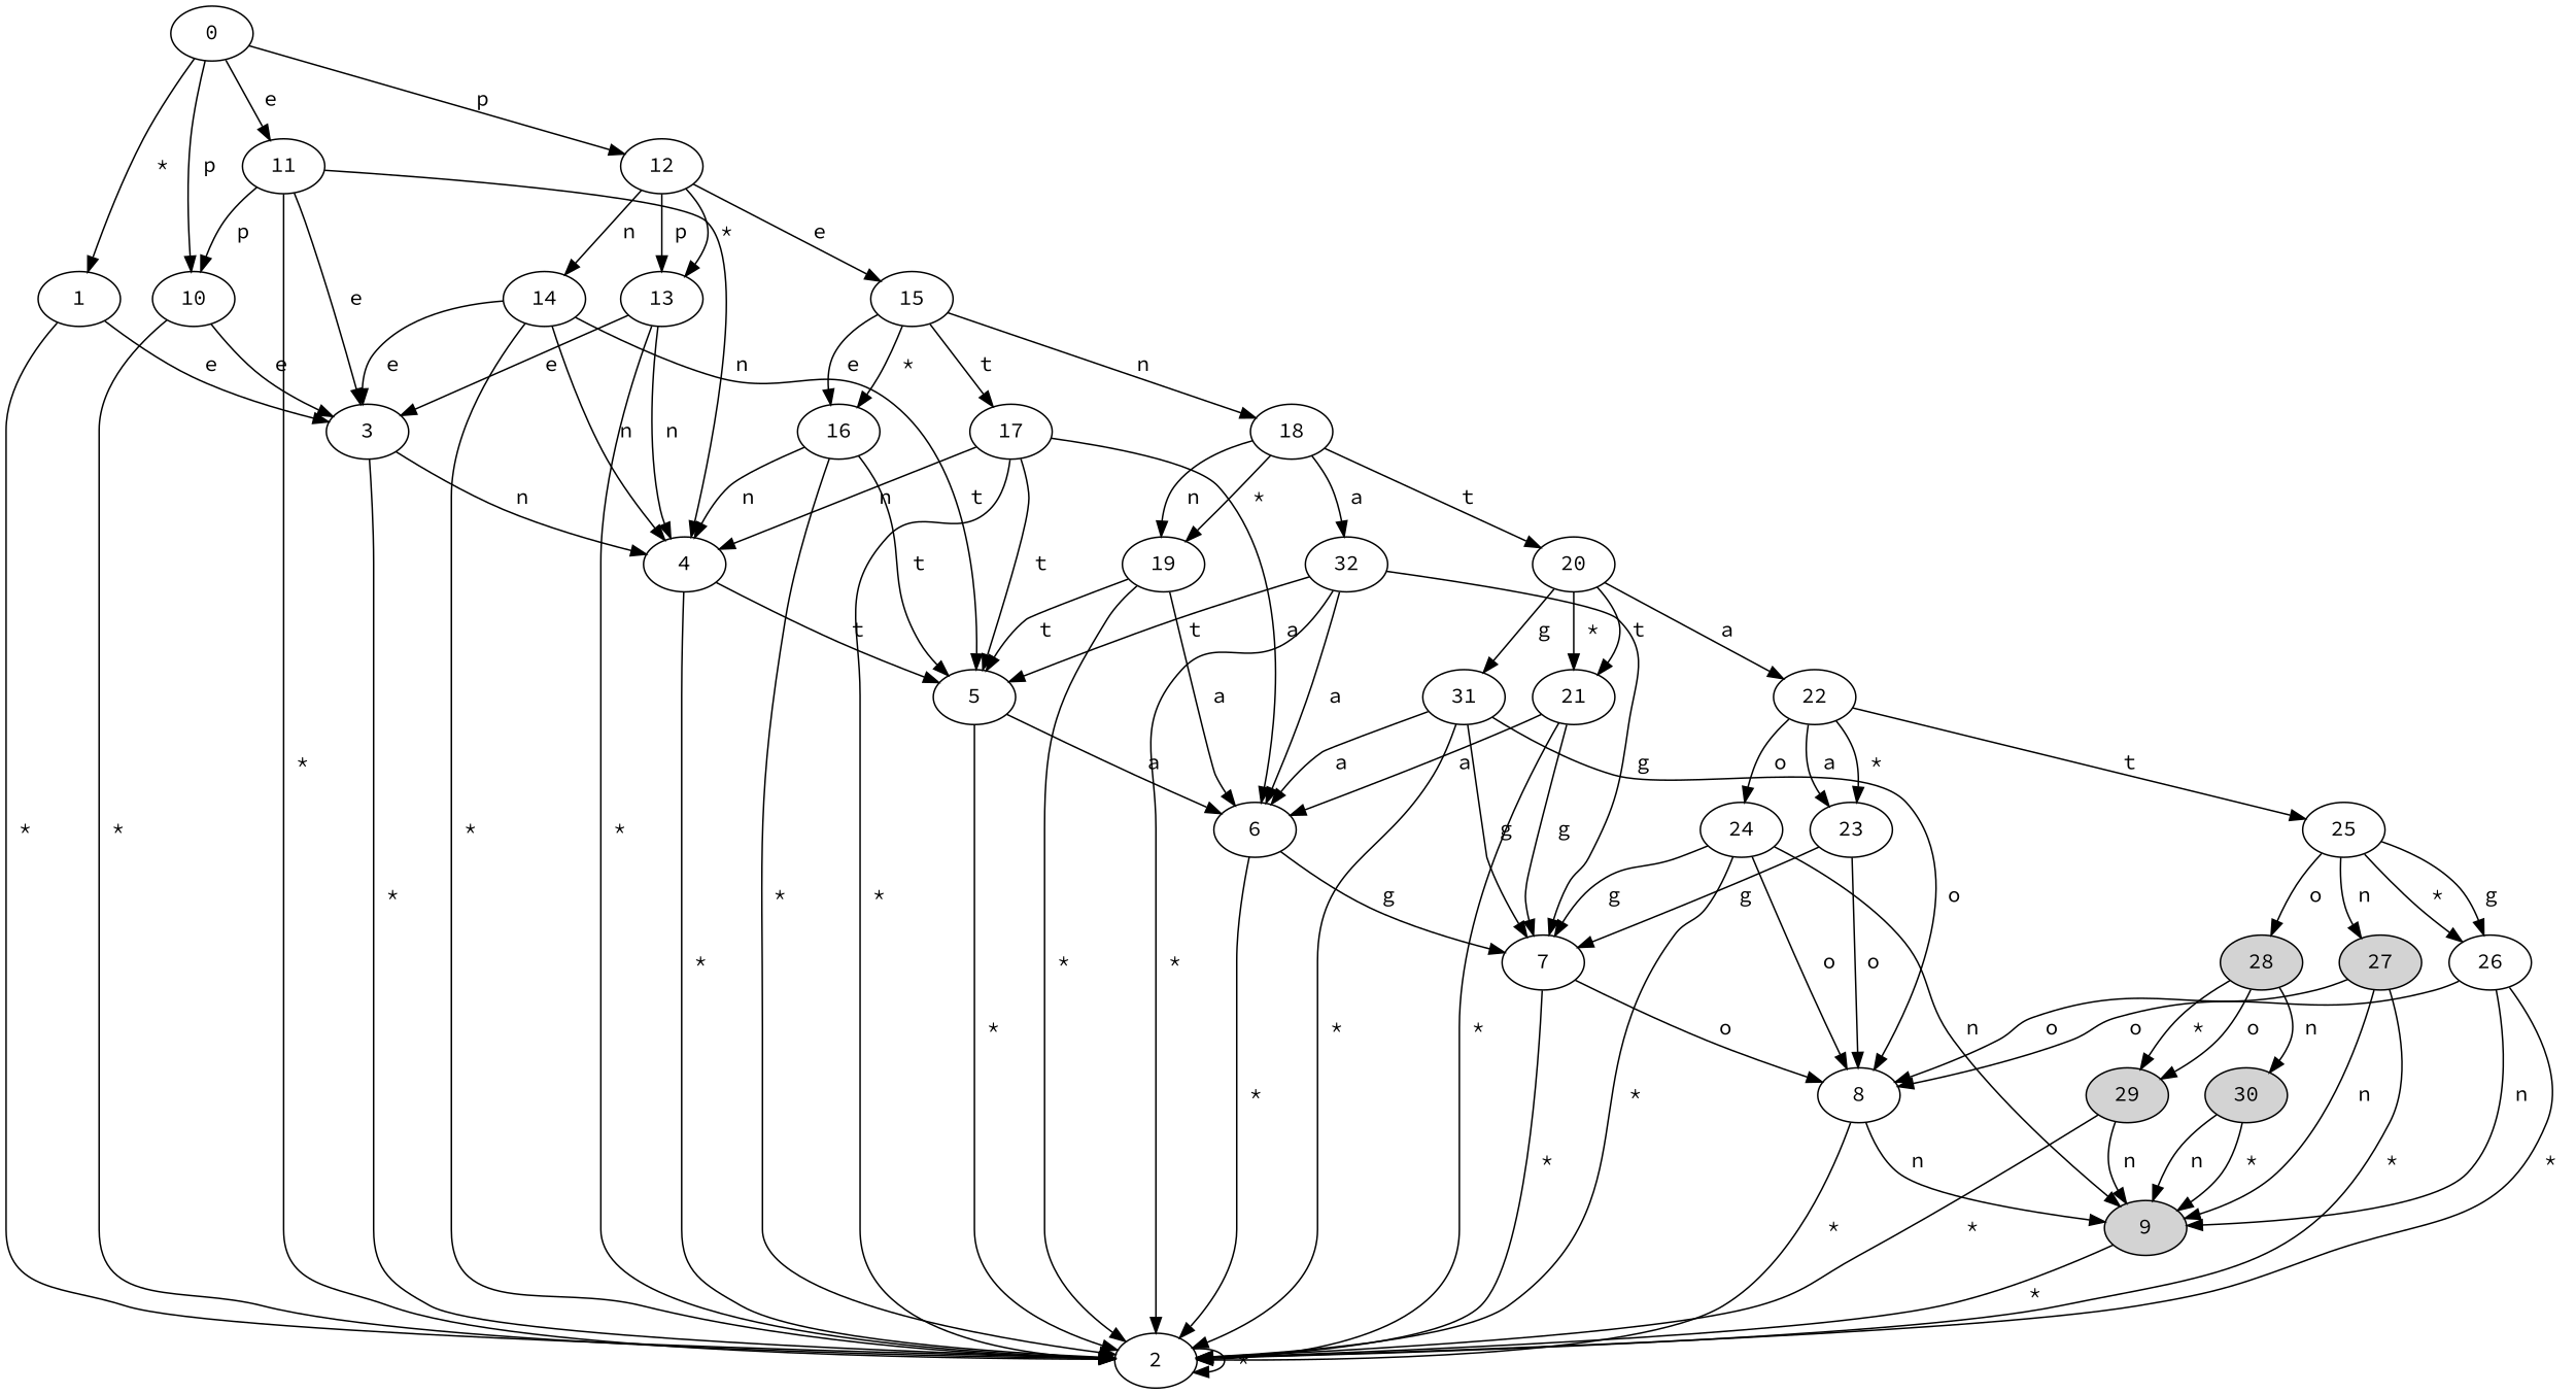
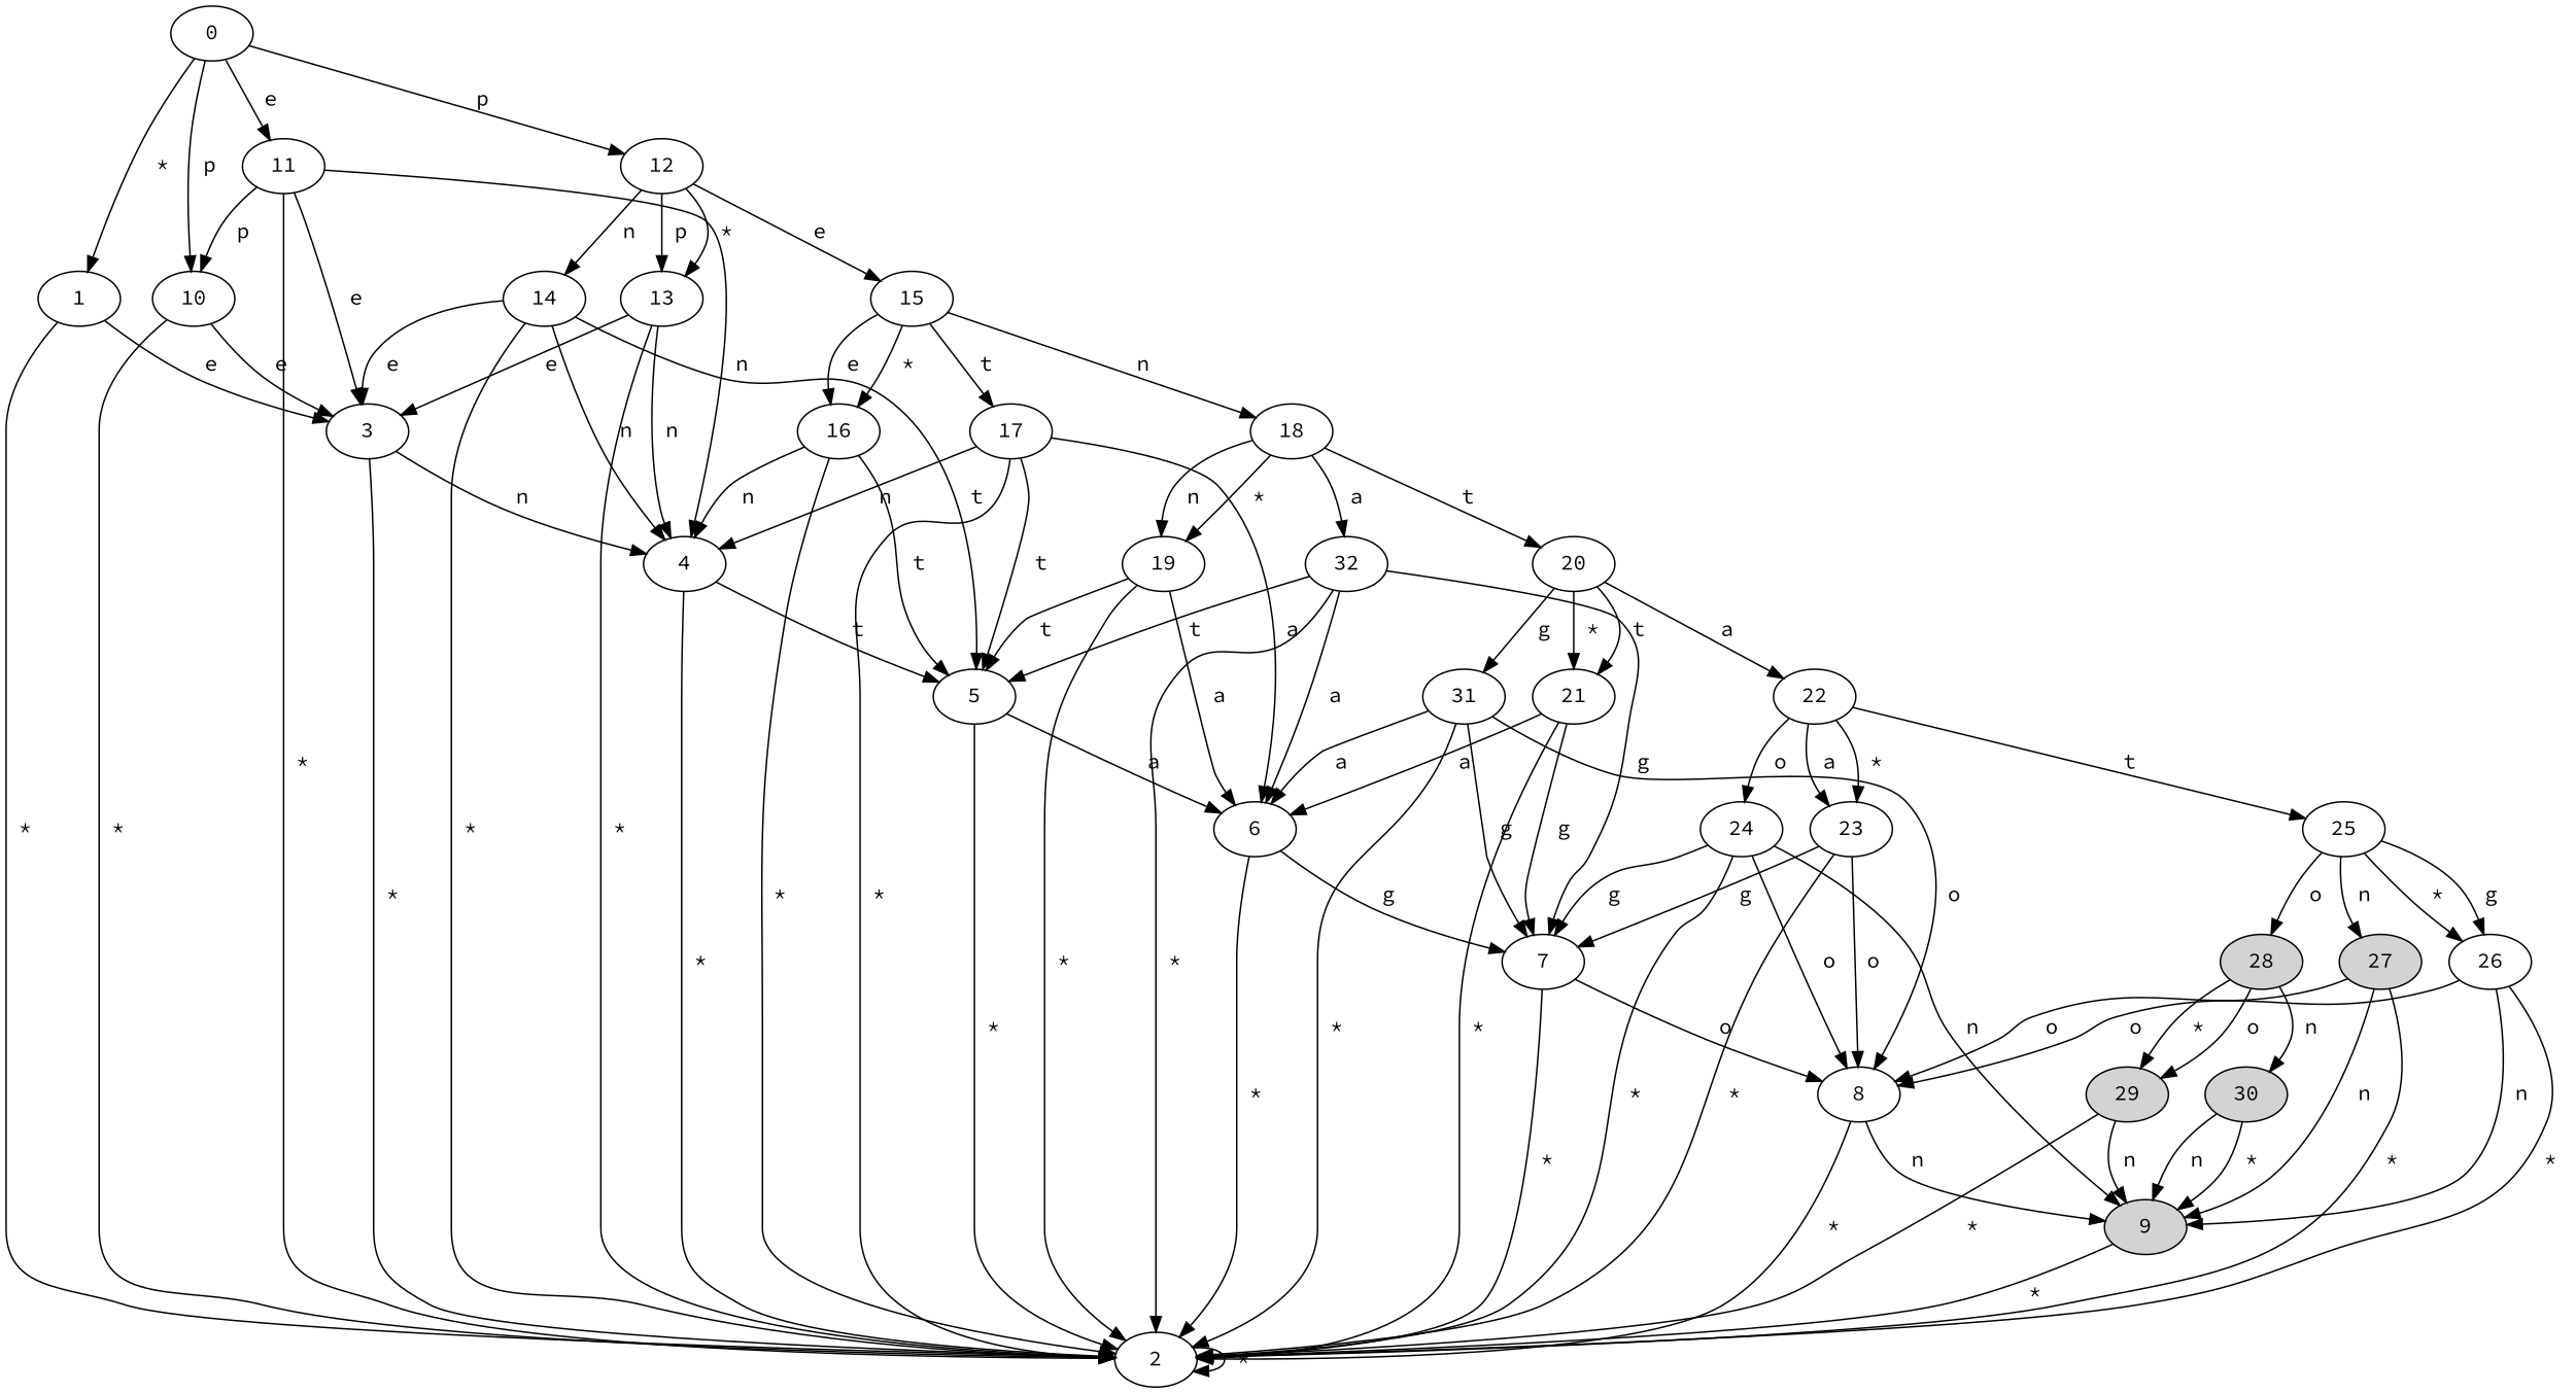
  digraph {
    fontname="Source Code Pro"
    node [fontname="Source Code Pro"]
    edge [fontname="Source Code Pro"]
    2
    1
    3
    4
    10
    5
    6
    7
    8
    9 [style=filled]
    0
    11
    12
    13
    14
    15
    16
    17
    18
    19
    20
    32
    21
    22
    31
    23
    24
    25
    26
    27 [style=filled]
    28 [style=filled]
    29 [style=filled]
    30 [style=filled]
    2 -> 2 [label=" * "]
    1 -> 2 [label=" * "]
    1 -> 3 [label=" e "]
    3 -> 2 [label=" * "]
    3 -> 4 [label=" n "]
    4 -> 2 [label=" * "]
    4 -> 5 [label=" t "]
    10 -> 2 [label=" * "]
    10 -> 3 [label=" e "]
    5 -> 2 [label=" * "]
    5 -> 6 [label=" a "]
    6 -> 2 [label=" * "]
    6 -> 7 [label=" g "]
    7 -> 2 [label=" * "]
    7 -> 8 [label=" o "]
    8 -> 2 [label=" * "]
    8 -> 9 [label=" n "]
    9 -> 2 [label=" * "]
    0 -> 1 [label=" * "]
    0 -> 10 [label=" p "]
    0 -> 11 [label=" e "]
    0 -> 12 [label=" p "]
    11 -> 2 [label=" * "]
    11 -> 3 [label=" e "]
    11 -> 4 [label=" n "]
    11 -> 10 [label=" p "]
    12 -> 13 [label=" * "]
    12 -> 13 [label=" p "]
    12 -> 14 [label=" n "]
    12 -> 15 [label=" e "]
    13 -> 2 [label=" * "]
    13 -> 3 [label=" e "]
    13 -> 4 [label=" n "]
    14 -> 2 [label=" * "]
    14 -> 3 [label=" e "]
    14 -> 4 [label=" n "]
    14 -> 5 [label=" t "]
    15 -> 16 [label=" * "]
    15 -> 16 [label=" e "]
    15 -> 17 [label=" t "]
    15 -> 18 [label=" n "]
    16 -> 2 [label=" * "]
    16 -> 4 [label=" n "]
    16 -> 5 [label=" t "]
    17 -> 2 [label=" * "]
    17 -> 4 [label=" n "]
    17 -> 5 [label=" t "]
    17 -> 6 [label=" a "]
    18 -> 19 [label=" * "]
    18 -> 19 [label=" n "]
    18 -> 20 [label=" t "]
    18 -> 32 [label=" a "]
    19 -> 2 [label=" * "]
    19 -> 5 [label=" t "]
    19 -> 6 [label=" a "]
    20 -> 21 [label=" * "]
    20 -> 21 [label=" t "]
    20 -> 22 [label=" a "]
    20 -> 31 [label=" g "]
    32 -> 2 [label=" * "]
    32 -> 5 [label=" t "]
    32 -> 6 [label=" a "]
    32 -> 7 [label=" g "]
    21 -> 2 [label=" * "]
    21 -> 6 [label=" a "]
    21 -> 7 [label=" g "]
    22 -> 23 [label=" * "]
    22 -> 23 [label=" a "]
    22 -> 24 [label=" o "]
    22 -> 25 [label=" t "]
    31 -> 2 [label=" * "]
    31 -> 6 [label=" a "]
    31 -> 7 [label=" g "]
    31 -> 8 [label=" o "]
+   23 -> 2 [label=" * "]
    23 -> 7 [label=" g "]
    23 -> 8 [label=" o "]
    24 -> 2 [label=" * "]
    24 -> 7 [label=" g "]
    24 -> 8 [label=" o "]
    24 -> 9 [label=" n "]
    25 -> 26 [label=" * "]
    25 -> 26 [label=" g "]
    25 -> 27 [label=" n "]
    25 -> 28 [label=" o "]
    26 -> 2 [label=" * "]
    26 -> 8 [label=" o "]
    26 -> 9 [label=" n "]
    27 -> 2 [label=" * "]
    27 -> 8 [label=" o "]
    27 -> 9 [label=" n "]
    28 -> 29 [label=" * "]
    28 -> 29 [label=" o "]
    28 -> 30 [label=" n "]
    29 -> 2 [label=" * "]
    29 -> 9 [label=" n "]
    30 -> 9 [label=" * "]
    30 -> 9 [label=" n "]
  }
